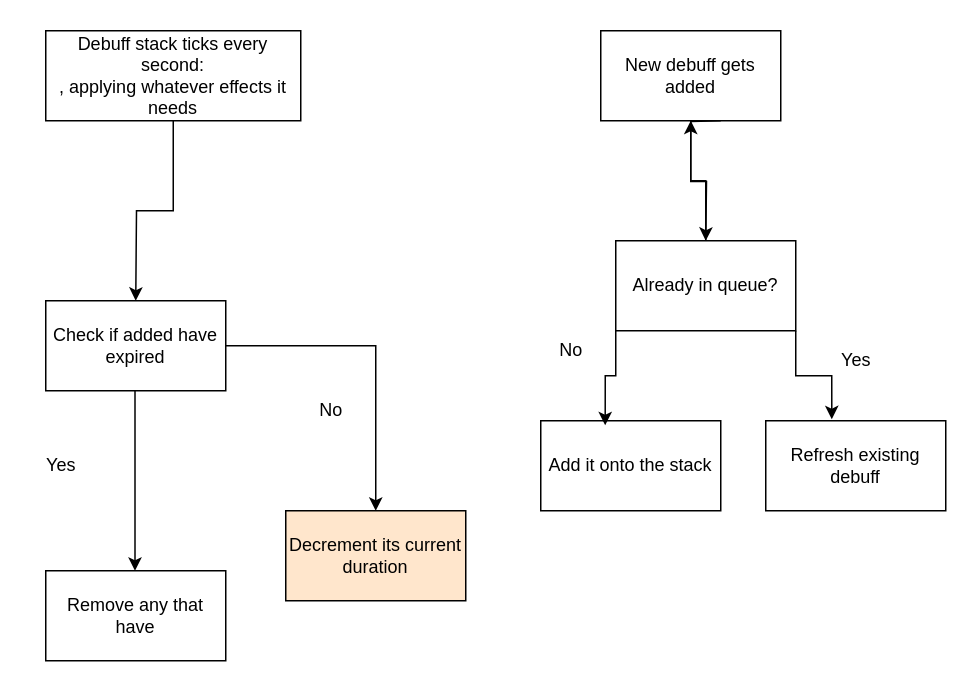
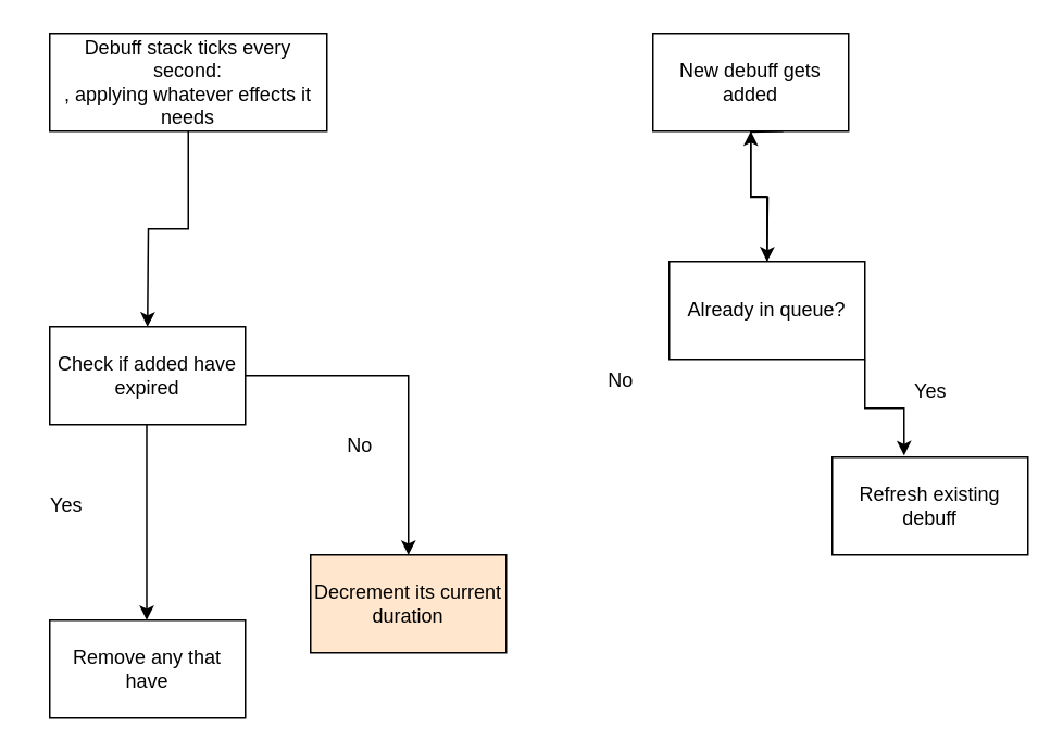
  <mxCell id="0" />
  <mxCell id="1" parent="0" />
  <mxCell id="2" style="edgeStyle=orthogonalEdgeStyle;rounded=0;orthogonalLoop=1;jettySize=auto;html=1;exitX=0.5;exitY=1;exitDx=0;exitDy=0;" edge="1" parent="1" source="3"><mxGeometry relative="1" as="geometry"><mxPoint x="90" y="200" as="targetPoint" /></mxGeometry></mxCell>
  <mxCell id="3" value="Debuff stack ticks every second:&lt;div&gt;, applying whatever effects it needs&lt;/div&gt;" style="rounded=0;whiteSpace=wrap;html=1;" vertex="1" parent="1"><mxGeometry x="30" y="20" width="170" height="60" as="geometry" /></mxCell>
  <mxCell id="4" value="New debuff gets added" style="rounded=0;whiteSpace=wrap;html=1;" vertex="1" parent="1"><mxGeometry x="400" y="20" width="120" height="60" as="geometry" /></mxCell>
  <mxCell id="5" value="" style="edgeStyle=orthogonalEdgeStyle;rounded=0;orthogonalLoop=1;jettySize=auto;html=1;" edge="1" parent="1" source="6" target="16"><mxGeometry relative="1" as="geometry" /></mxCell>
  <mxCell id="6" value="Check if added have expired" style="rounded=0;whiteSpace=wrap;html=1;" vertex="1" parent="1"><mxGeometry x="30" y="200" width="120" height="60" as="geometry" /></mxCell>
  <mxCell id="7" style="edgeStyle=orthogonalEdgeStyle;rounded=0;orthogonalLoop=1;jettySize=auto;html=1;exitX=0.5;exitY=1;exitDx=0;exitDy=0;" edge="1" parent="1"><mxGeometry relative="1" as="geometry"><mxPoint x="89.5" y="380" as="targetPoint" /><mxPoint x="89.5" y="260" as="sourcePoint" /></mxGeometry></mxCell>
  <mxCell id="8" value="Remove any that have" style="rounded=0;whiteSpace=wrap;html=1;" vertex="1" parent="1"><mxGeometry x="30" y="380" width="120" height="60" as="geometry" /></mxCell>
  <mxCell id="9" style="edgeStyle=orthogonalEdgeStyle;rounded=0;orthogonalLoop=1;jettySize=auto;html=1;exitX=0.5;exitY=1;exitDx=0;exitDy=0;" edge="1" parent="1"><mxGeometry relative="1" as="geometry"><mxPoint x="470" y="160" as="targetPoint" /><mxPoint x="480" y="80" as="sourcePoint" /></mxGeometry></mxCell>
  <mxCell id="10" value="" style="edgeStyle=orthogonalEdgeStyle;rounded=0;orthogonalLoop=1;jettySize=auto;html=1;" edge="1" parent="1" source="11" target="4"><mxGeometry relative="1" as="geometry" /></mxCell>
  <mxCell id="11" value="Already in queue?" style="rounded=0;whiteSpace=wrap;html=1;" vertex="1" parent="1"><mxGeometry x="410" y="160" width="120" height="60" as="geometry" /></mxCell>
- <mxCell id="12" value="Add it onto the stack" style="rounded=0;whiteSpace=wrap;html=1;" vertex="1" parent="1"><mxGeometry x="360" y="280" width="120" height="60" as="geometry" /></mxCell>
  <mxCell id="13" value="Refresh existing debuff" style="rounded=0;whiteSpace=wrap;html=1;" vertex="1" parent="1"><mxGeometry x="510" y="280" width="120" height="60" as="geometry" /></mxCell>
  <mxCell id="14" style="edgeStyle=orthogonalEdgeStyle;rounded=0;orthogonalLoop=1;jettySize=auto;html=1;exitX=1;exitY=1;exitDx=0;exitDy=0;entryX=0.367;entryY=-0.017;entryDx=0;entryDy=0;entryPerimeter=0;" edge="1" parent="1" source="11" target="13"><mxGeometry relative="1" as="geometry" /></mxCell>
- <mxCell id="15" style="edgeStyle=orthogonalEdgeStyle;rounded=0;orthogonalLoop=1;jettySize=auto;html=1;exitX=0;exitY=1;exitDx=0;exitDy=0;entryX=0.358;entryY=0.05;entryDx=0;entryDy=0;entryPerimeter=0;" edge="1" parent="1" source="11" target="12"><mxGeometry relative="1" as="geometry" /></mxCell>
  <mxCell id="16" value="Decrement its current duration" style="rounded=0;whiteSpace=wrap;html=1;fillColor=#ffe6cc;" vertex="1" parent="1"><mxGeometry x="190" y="340" width="120" height="60" as="geometry" /></mxCell>
  <mxCell id="17" value="No&lt;div&gt;&lt;br&gt;&lt;/div&gt;" style="text;html=1;align=center;verticalAlign=middle;resizable=0;points=[];autosize=1;strokeColor=none;fillColor=none;" vertex="1" parent="1"><mxGeometry x="200" y="260" width="40" height="40" as="geometry" /></mxCell>
  <mxCell id="18" value="No&lt;div&gt;&lt;br&gt;&lt;/div&gt;" style="text;html=1;align=center;verticalAlign=middle;resizable=0;points=[];autosize=1;strokeColor=none;fillColor=none;" vertex="1" parent="1"><mxGeometry x="360" y="220" width="40" height="40" as="geometry" /></mxCell>
  <mxCell id="19" value="&lt;div&gt;Yes&lt;/div&gt;" style="text;html=1;align=center;verticalAlign=middle;resizable=0;points=[];autosize=1;strokeColor=none;fillColor=none;" vertex="1" parent="1"><mxGeometry x="550" y="225" width="40" height="30" as="geometry" /></mxCell>
  <mxCell id="20" value="&lt;div&gt;Yes&lt;/div&gt;" style="text;html=1;align=center;verticalAlign=middle;resizable=0;points=[];autosize=1;strokeColor=none;fillColor=none;" vertex="1" parent="1"><mxGeometry x="20" y="295" width="40" height="30" as="geometry" /></mxCell>
